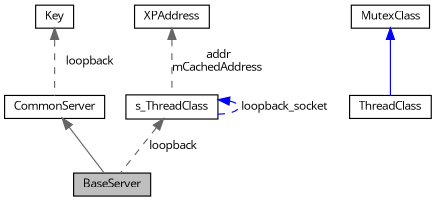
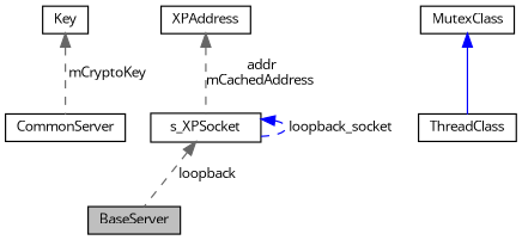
  digraph {
    fontname="Open Sans"
    node [color=black fillcolor=white fontname="Open Sans" fontsize=10 shape=record style=filled]
    edge [color=gray40 dir=back fontname="Open Sans" fontsize=10 labelfontname=Helvetica labelfontsize=10 style=dashed]
    n1 [fillcolor=grey75 fontcolor=black height=0.2 label=BaseServer width=0.4]
    n2 [height=0.2 label=CommonServer width=0.4]
    n3 [height=0.2 label=Key width=0.4]
    n4 [height=0.2 label=ThreadClass width=0.4]
    n5 [height=0.2 label=MutexClass width=0.4]
-   n6 [height=0.2 label=s_ThreadClass width=0.4]
+   n6 [height=0.2 label=s_XPSocket width=0.4]
    n7 [height=0.2 label=XPAddress width=0.4]
-   n2 -> n1 [style=solid]
-   n3 -> n2 [label=" loopback"]
+   n3 -> n2 [label=" mCryptoKey"]
    n5 -> n4 [color=blue style=solid]
    n6 -> n1 [label=" loopback"]
    n6 -> n6 [color=blue label=" loopback_socket"]
    n7 -> n6 [label=" addr\nmCachedAddress"]
  }
